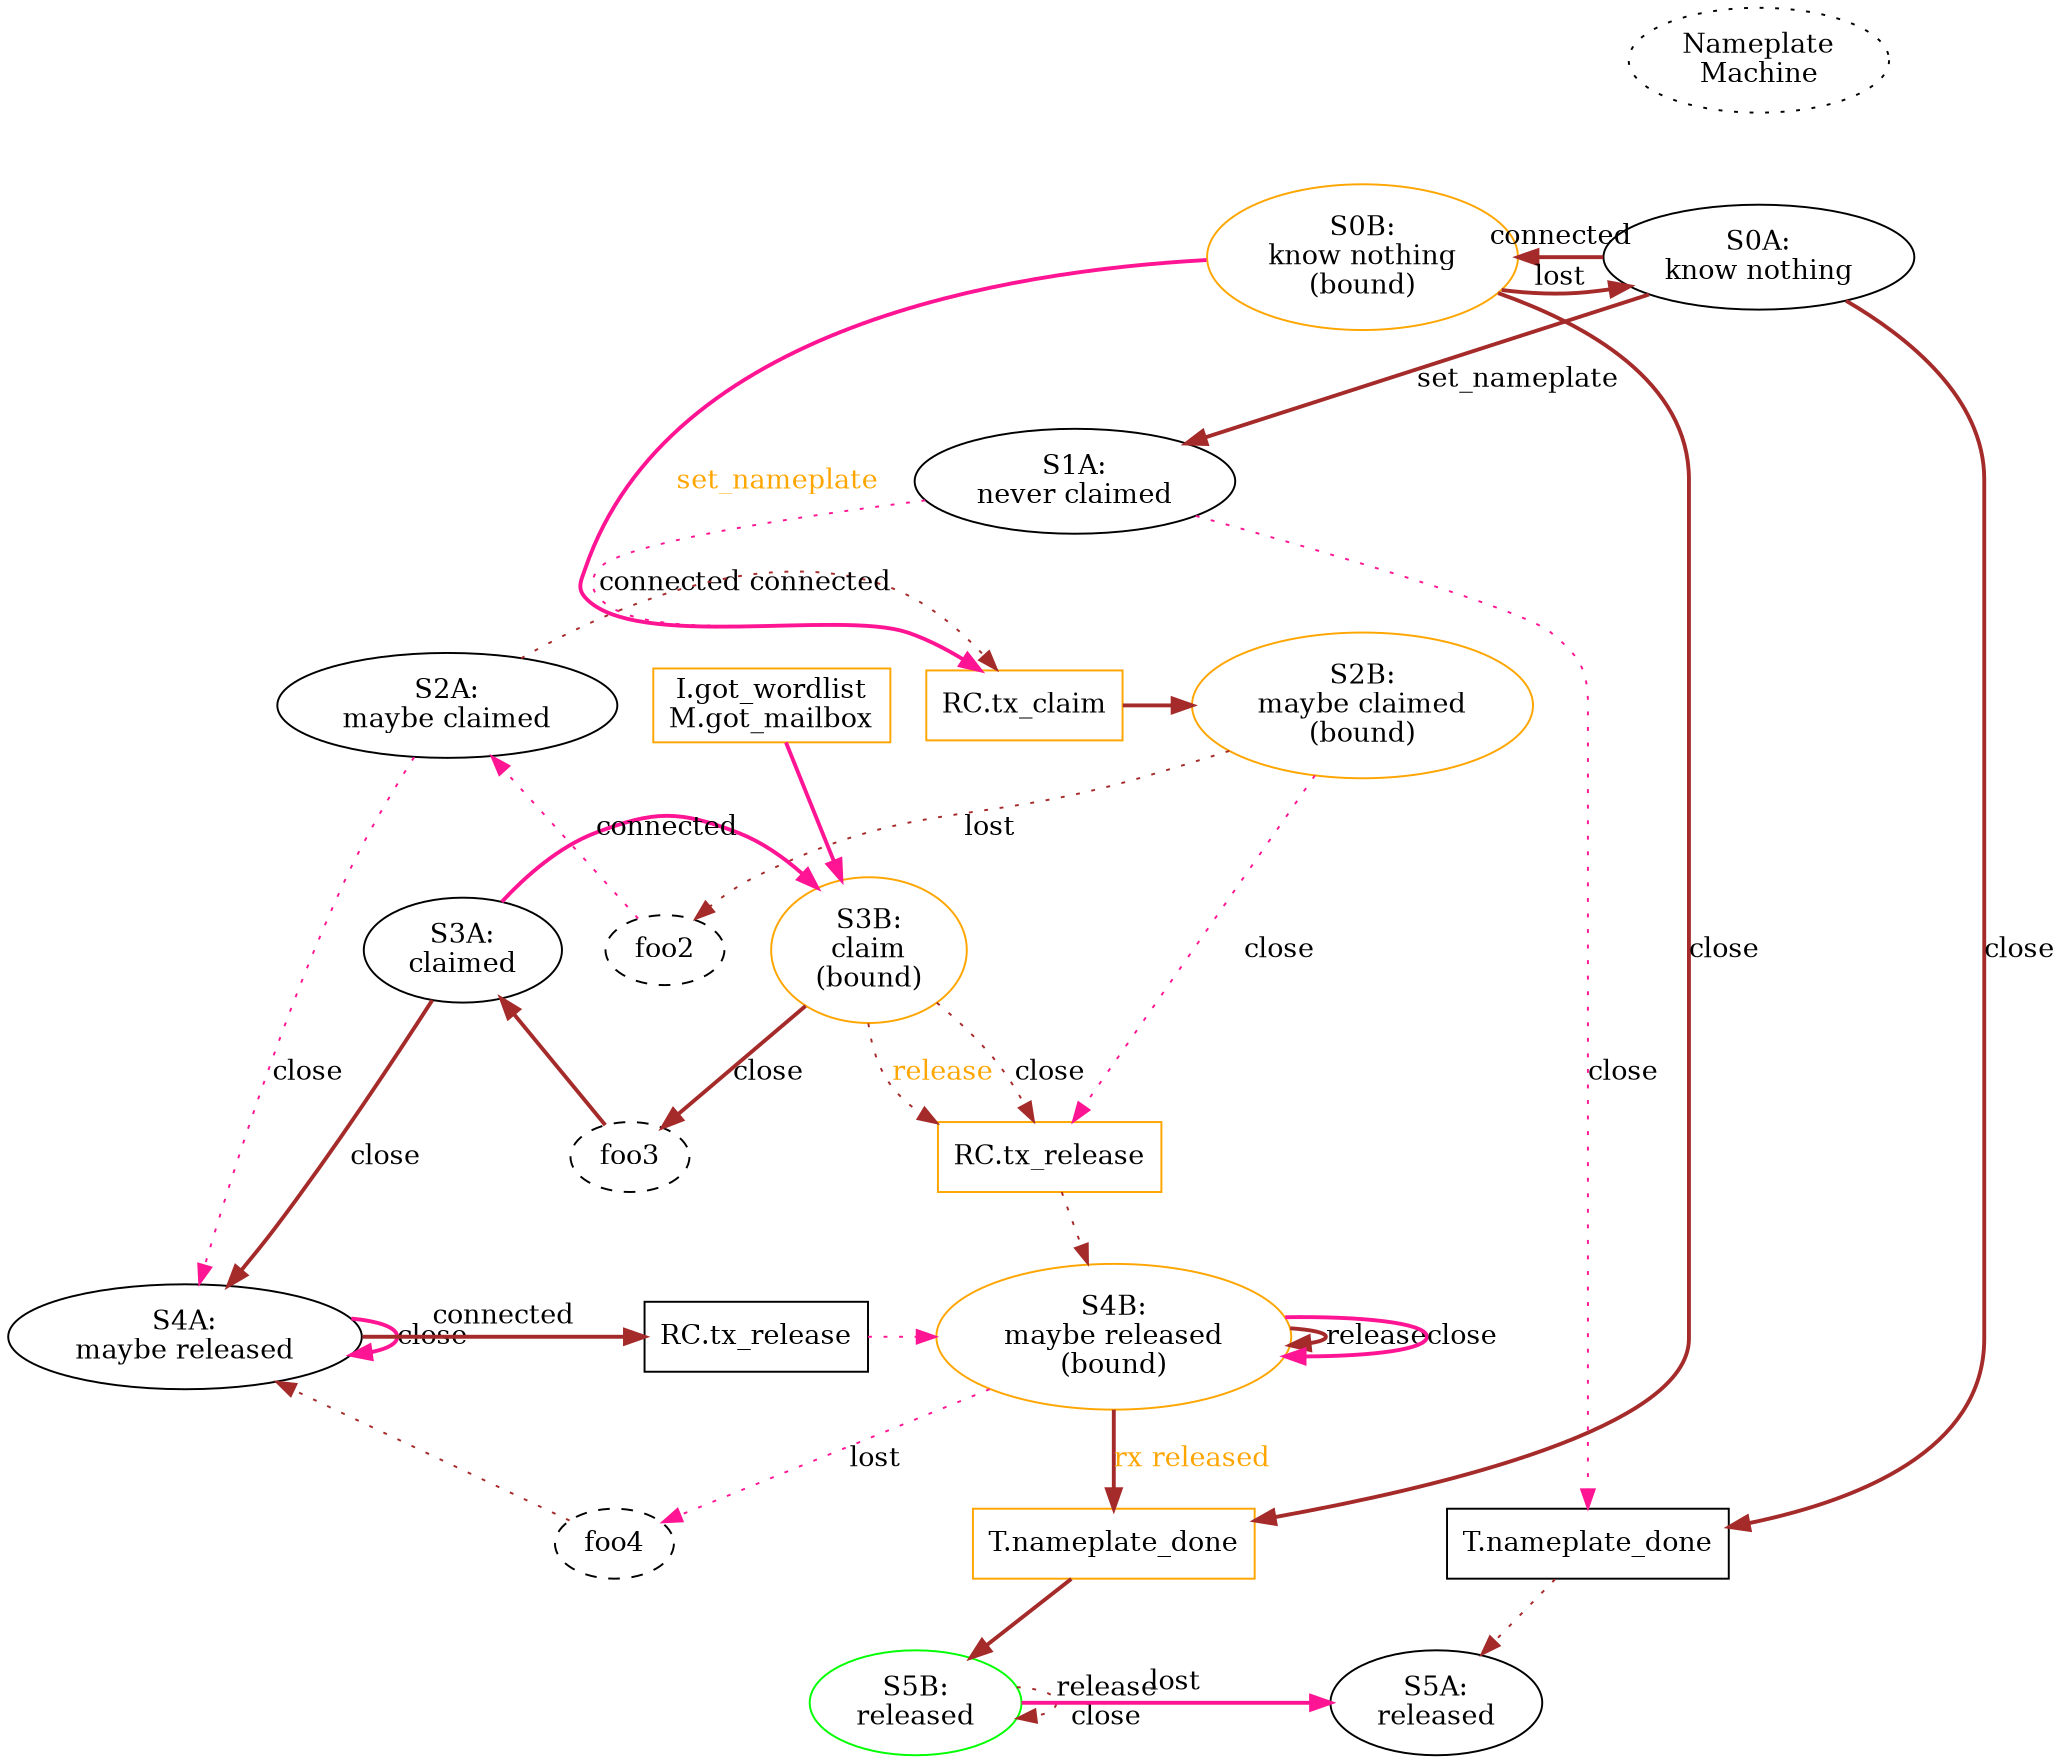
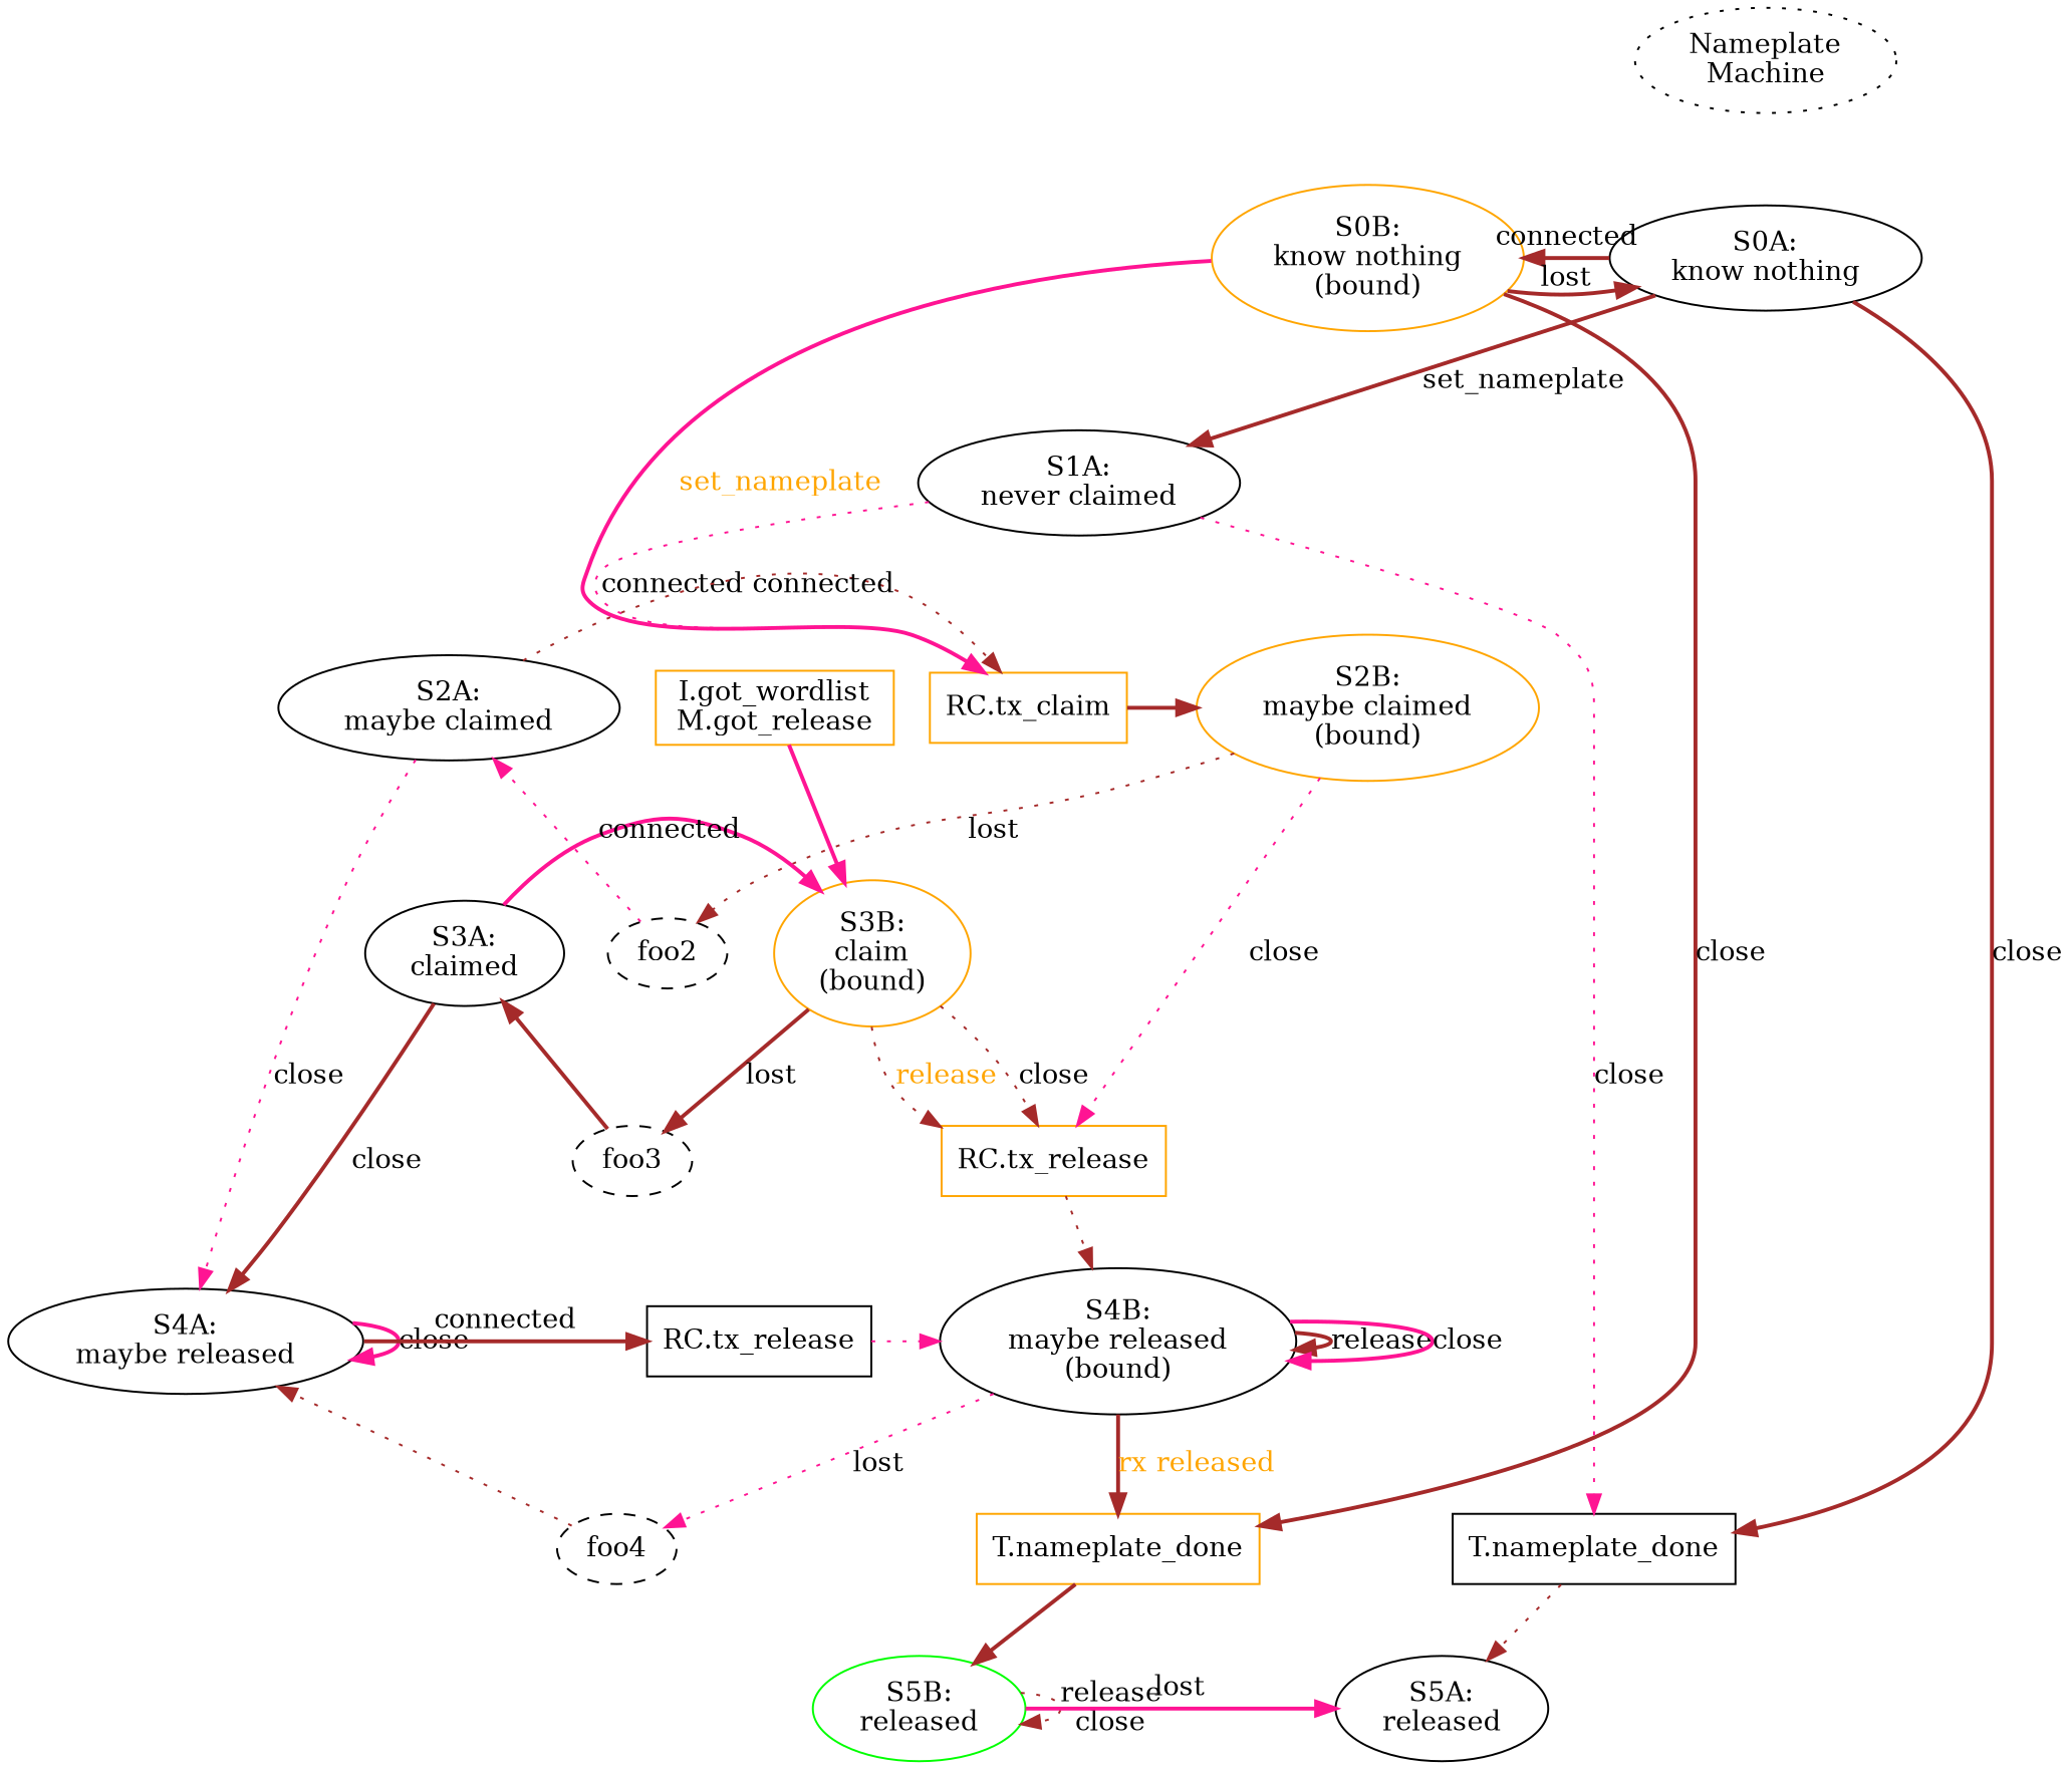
  digraph {
    edge [color=brown style=bold]
    n1 [label="S0A:\nknow nothing"]
    n2 [color=orange label="S0B:\nknow nothing\n(bound)"]
    n3 [label="S1A:\nnever claimed"]
    S1B [style=invis]
    n5 [color=orange label="RC.tx_claim" shape=box]
    n6 [label="S2A:\nmaybe claimed"]
    n7 [color=orange label="S2B:\nmaybe claimed\n(bound)"]
    n8 [label="S3A:\nclaimed"]
    n9 [color=orange label="S3B:\nclaim\n(bound)"]
-   n10 [color=orange label="S4B:\nmaybe released\n(bound)"]
+   n10 [color=black label="S4B:\nmaybe released\n(bound)"]
    n11 [label="S4A:\nmaybe released\n"]
    n12 [label="RC.tx_release" shape=box]
    n13 [label="T.nameplate_done" shape=box]
    n14 [color=orange label="T.nameplate_done" shape=box]
    n15 [color=green label="S5B:\nreleased"]
    n16 [label="S5A:\nreleased"]
    foo2 [style=dashed]
    n18 [color=orange label="RC.tx_release" shape=box]
    foo3 [style=dashed]
    foo4 [style=dashed]
    n21 [label="Nameplate\nMachine" style=dotted]
-   n22 [color=orange label="I.got_wordlist\nM.got_mailbox" shape=box]
+   n22 [color=orange label="I.got_wordlist\nM.got_release" shape=box]
    subgraph sub_1 {
      rank=same
      n1
      n2
    }
    subgraph sub_2 {
      rank=same
      n3
      S1B
    }
    subgraph sub_3 {
      rank=same
      n5
      n6
      n7
    }
    subgraph sub_4 {
      rank=same
      n8
      n9
    }
    subgraph sub_5 {
      rank=same
      n10
      n11
      n12
    }
    subgraph sub_6 {
      rank=same
      n13
      n14
    }
    subgraph sub_7 {
      rank=same
      n15
      n16
    }
    n1 -> n2 [label=connected]
    n1 -> n3 [label=set_nameplate]
    n1 -> n13 [label=close]
    n2 -> n1 [label=lost]
    n2 -> S1B [style=invis color=""]
    n2 -> n5 [color=deeppink fontcolor=orange label=set_nameplate]
    n2 -> n14 [label=close]
    n3 -> S1B [style=invis color=""]
    n3 -> n5 [color=deeppink label=connected style=dotted]
    n3 -> n6 [style=invis color=""]
    n3 -> n13 [color=deeppink label=close style=dotted]
    S1B -> n7 [style=invis color=""]
    n5 -> n7
    n6 -> n5 [label=connected style=dotted]
    n6 -> n8 [label="(none)" style=invis color=""]
    n6 -> n11 [color=deeppink label=close style=dotted]
    n7 -> foo2 [label=lost style=dotted]
    n7 -> n18 [color=deeppink label=close style=dotted]
    n8 -> n9 [color=deeppink label=connected]
    n8 -> n11 [label=close]
    n9 -> n18 [fontcolor=orange label=release style=dotted]
    n9 -> n18 [label=close style=dotted]
-   n9 -> foo3 [label=close]
+   n9 -> foo3 [label=lost]
    n10 -> n10 [label=release]
    n10 -> n10 [color=deeppink label=close]
    n10 -> n14 [fontcolor=orange label="rx released"]
    n10 -> foo4 [color=deeppink label=lost style=dotted]
    n11 -> n11 [color=deeppink label=close]
    n11 -> n12 [label=connected]
    n11 -> n15 [style=invis color=""]
    n12 -> n10 [color=deeppink style=dotted]
    n12 -> n15 [style=invis color=""]
    n13 -> n16 [style=dotted]
    n14 -> n15
    n15 -> n15 [label="release\nclose" style=dotted]
    n15 -> n16 [color=deeppink label=lost]
    foo2 -> n6 [color=deeppink style=dotted]
    n18 -> n10 [style=dotted]
    foo3 -> n8
    foo4 -> n11 [style=dotted]
    n21 -> n1 [style=invis color=""]
    n22 -> n9 [color=deeppink]
  }
